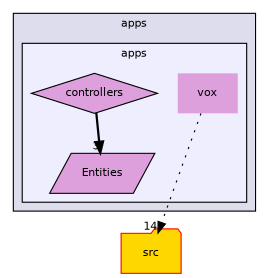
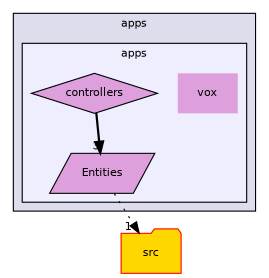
  digraph {
    compound=true
    node [fillcolor=plum fontname=Helvetica fontsize=10 style=filled color=black]
    edge [labeldistance=1.5 labelfontname=Helvetica labelfontsize=10]
    n1 [label=vox shape=plaintext color=""]
    n2 [label=controllers shape=diamond]
    n3 [label=Entities shape=parallelogram]
    n4 [color=red fillcolor=gold label=src shape=folder]
    subgraph cluster_1 {
      bgcolor="#ddddee"
      fontname=Helvetica
      fontsize=10
      label=apps
      pencolor=black
      subgraph cluster_2 {
        bgcolor="#eeeeff"
        fontname=Helvetica
        fontsize=10
        label=apps
        pencolor=black
        n1
        n2
        n3
      }
    }
    n2 -> n3 [headlabel=3 style=bold]
-   n1 -> n4 [headlabel=14 style=dotted]
+   n3 -> n4 [headlabel=14 style=dotted]
  }
